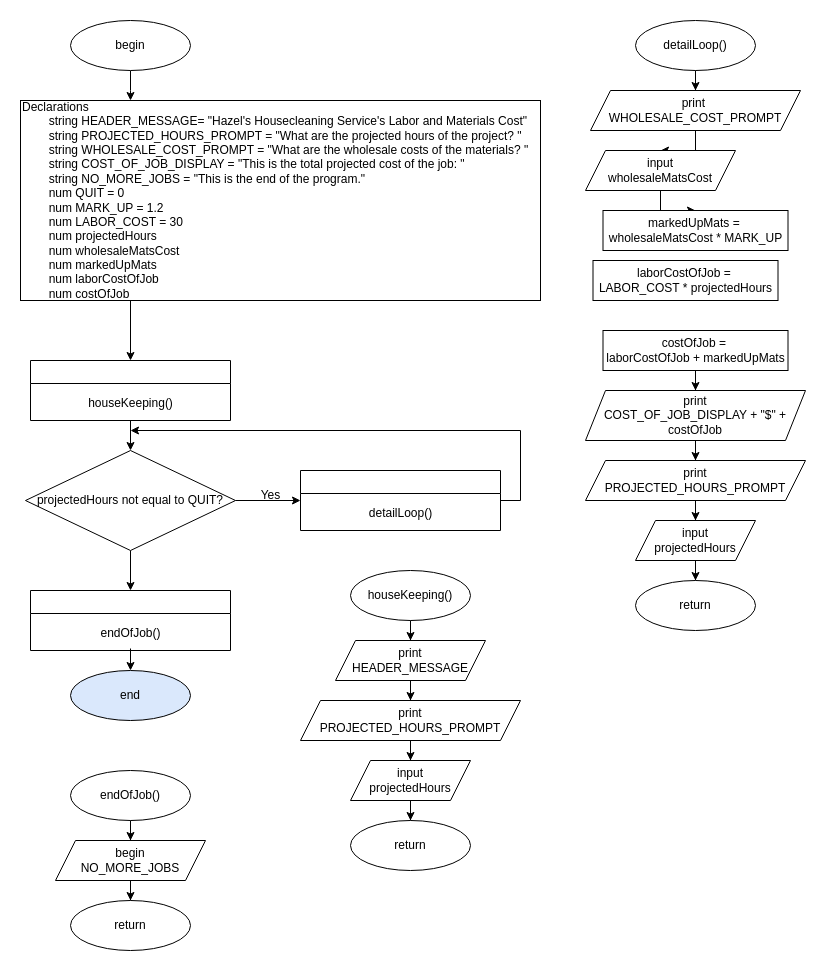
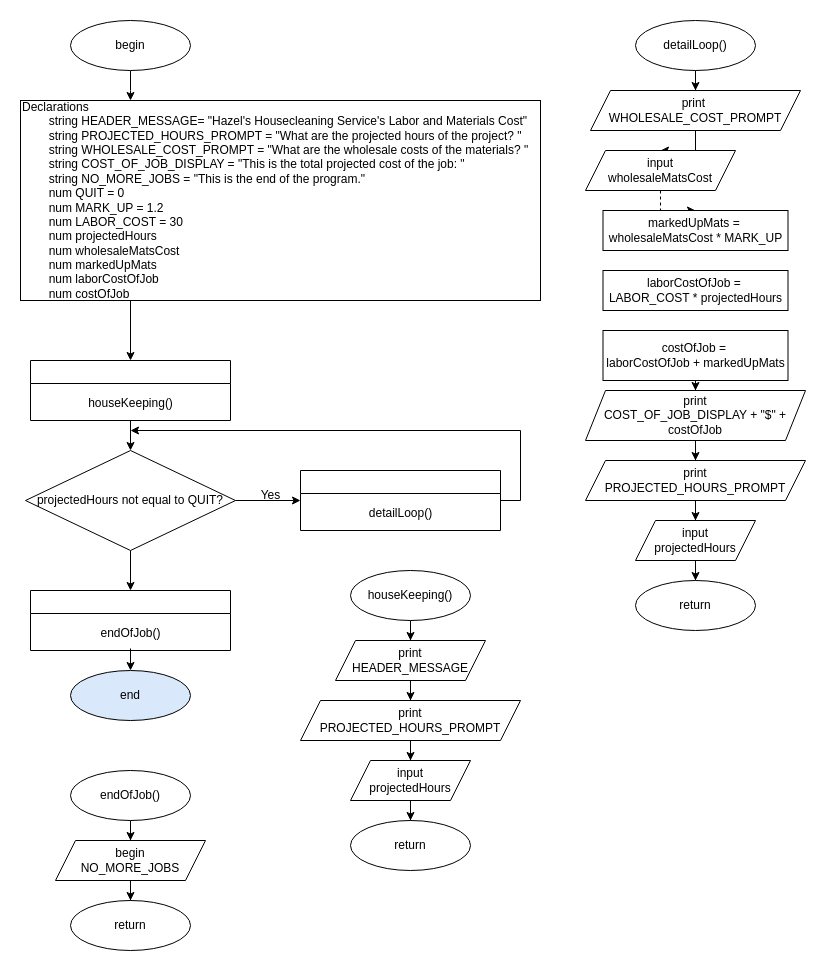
  <mxCell id="0" />
  <mxCell id="1" parent="0" />
  <mxCell id="2" value="" style="edgeStyle=orthogonalEdgeStyle;rounded=0;orthogonalLoop=1;jettySize=auto;html=1;" edge="1" parent="1" source="3" target="4"><mxGeometry relative="1" as="geometry"><Array as="points"><mxPoint x="130" y="90" /><mxPoint x="130" y="90" /></Array></mxGeometry></mxCell>
  <mxCell id="3" value="begin" style="ellipse;whiteSpace=wrap;html=1;" vertex="1" parent="1"><mxGeometry x="70" y="20" width="120" height="50" as="geometry" /></mxCell>
  <mxCell id="4" value="&lt;span style=&quot;&quot;&gt;Declarations&lt;/span&gt;&lt;div style=&quot;&quot;&gt;&lt;span style=&quot;white-space: pre;&quot;&gt;&#09;&lt;/span&gt;string HEADER_MESSAGE= &quot;Hazel's Housecleaning Service's Labor and Materials Cost&quot;&lt;/div&gt;&lt;div style=&quot;&quot;&gt;&lt;span style=&quot;white-space: pre;&quot;&gt;&#09;&lt;/span&gt;string PROJECTED_HOURS_PROMPT = &quot;What are the projected hours of the project? &quot;&lt;/div&gt;&lt;div style=&quot;&quot;&gt;&lt;span style=&quot;white-space: pre;&quot;&gt;&#09;&lt;/span&gt;string WHOLESALE_COST_PROMPT = &quot;What are the wholesale costs of the materials? &quot;&amp;nbsp;&lt;/div&gt;&lt;div style=&quot;&quot;&gt;&lt;span style=&quot;white-space: pre;&quot;&gt;&#09;&lt;/span&gt;string COST_OF_JOB_DISPLAY = &quot;This is the total projected cost of the job: &quot;&lt;/div&gt;&lt;div style=&quot;&quot;&gt;&lt;span style=&quot;white-space: pre;&quot;&gt;&#09;&lt;/span&gt;string NO_MORE_JOBS = &quot;This is the end of the program.&quot;&lt;br&gt;&lt;div&gt;&lt;span style=&quot;white-space: pre;&quot;&gt;&#09;&lt;/span&gt;num QUIT = 0&lt;br&gt;&lt;/div&gt;&lt;div&gt;&lt;span style=&quot;white-space: pre;&quot;&gt;&#09;&lt;/span&gt;num MARK_UP = 1.2&lt;br&gt;&lt;/div&gt;&lt;div&gt;&lt;span style=&quot;white-space: pre;&quot;&gt;&#09;&lt;/span&gt;num LABOR_COST = 30&lt;br&gt;&lt;/div&gt;&lt;div&gt;&lt;span style=&quot;white-space: pre;&quot;&gt;&#09;&lt;/span&gt;num projectedHours&lt;br&gt;&lt;/div&gt;&lt;div&gt;&lt;span style=&quot;white-space: pre;&quot;&gt;&#09;&lt;/span&gt;num wholesaleMatsCost&lt;/div&gt;&lt;div&gt;&lt;span style=&quot;white-space: pre;&quot;&gt;&#09;&lt;/span&gt;num markedUpMats&lt;br&gt;&lt;/div&gt;&lt;div&gt;&lt;span style=&quot;white-space: pre;&quot;&gt;&#09;&lt;/span&gt;num laborCostOfJob&lt;br&gt;&lt;/div&gt;&lt;div&gt;&lt;span style=&quot;white-space: pre;&quot;&gt;&#09;&lt;/span&gt;num costOfJob&lt;/div&gt;&lt;/div&gt;" style="rounded=0;whiteSpace=wrap;html=1;align=left;" vertex="1" parent="1"><mxGeometry x="20" y="100" width="520" height="200" as="geometry" /></mxCell>
  <mxCell id="5" value="" style="edgeStyle=orthogonalEdgeStyle;rounded=0;orthogonalLoop=1;jettySize=auto;html=1;" edge="1" parent="1" source="6" target="10"><mxGeometry relative="1" as="geometry" /></mxCell>
  <mxCell id="6" value="" style="swimlane;whiteSpace=wrap;html=1;" vertex="1" parent="1"><mxGeometry x="30" y="360" width="200" height="60" as="geometry" /></mxCell>
  <mxCell id="7" value="houseKeeping()" style="text;html=1;align=center;verticalAlign=middle;resizable=0;points=[];autosize=1;strokeColor=none;fillColor=none;" vertex="1" parent="6"><mxGeometry x="45" y="28" width="110" height="30" as="geometry" /></mxCell>
  <mxCell id="8" value="" style="edgeStyle=orthogonalEdgeStyle;rounded=0;orthogonalLoop=1;jettySize=auto;html=1;entryX=0;entryY=0.5;entryDx=0;entryDy=0;" edge="1" parent="1" source="10" target="20"><mxGeometry relative="1" as="geometry" /></mxCell>
  <mxCell id="9" value="" style="edgeStyle=orthogonalEdgeStyle;rounded=0;orthogonalLoop=1;jettySize=auto;html=1;entryX=0.5;entryY=0;entryDx=0;entryDy=0;" edge="1" parent="1" source="10" target="41"><mxGeometry relative="1" as="geometry" /></mxCell>
  <mxCell id="10" value="projectedHours not equal to QUIT?" style="rhombus;whiteSpace=wrap;html=1;" vertex="1" parent="1"><mxGeometry x="25" y="450" width="210" height="100" as="geometry" /></mxCell>
  <mxCell id="11" value="" style="edgeStyle=orthogonalEdgeStyle;rounded=0;orthogonalLoop=1;jettySize=auto;html=1;" edge="1" parent="1" source="12" target="14"><mxGeometry relative="1" as="geometry" /></mxCell>
  <mxCell id="12" value="houseKeeping()" style="ellipse;whiteSpace=wrap;html=1;" vertex="1" parent="1"><mxGeometry x="350" y="570" width="120" height="50" as="geometry" /></mxCell>
  <mxCell id="13" value="" style="edgeStyle=orthogonalEdgeStyle;rounded=0;orthogonalLoop=1;jettySize=auto;html=1;" edge="1" parent="1" source="14" target="16"><mxGeometry relative="1" as="geometry" /></mxCell>
  <mxCell id="14" value="print&lt;div&gt;HEADER_MESSAGE&lt;/div&gt;" style="shape=parallelogram;perimeter=parallelogramPerimeter;whiteSpace=wrap;html=1;fixedSize=1;" vertex="1" parent="1"><mxGeometry x="335" y="640" width="150" height="40" as="geometry" /></mxCell>
  <mxCell id="15" value="" style="edgeStyle=orthogonalEdgeStyle;rounded=0;orthogonalLoop=1;jettySize=auto;html=1;" edge="1" parent="1" source="16" target="18"><mxGeometry relative="1" as="geometry" /></mxCell>
  <mxCell id="16" value="print&lt;div&gt;PROJECTED_HOURS_PROMPT&lt;/div&gt;" style="shape=parallelogram;perimeter=parallelogramPerimeter;whiteSpace=wrap;html=1;fixedSize=1;" vertex="1" parent="1"><mxGeometry x="300" y="700" width="220" height="40" as="geometry" /></mxCell>
  <mxCell id="17" value="" style="edgeStyle=orthogonalEdgeStyle;rounded=0;orthogonalLoop=1;jettySize=auto;html=1;" edge="1" parent="1" source="18" target="19"><mxGeometry relative="1" as="geometry" /></mxCell>
  <mxCell id="18" value="input&lt;br&gt;&lt;div&gt;projectedHours&lt;/div&gt;" style="shape=parallelogram;perimeter=parallelogramPerimeter;whiteSpace=wrap;html=1;fixedSize=1;" vertex="1" parent="1"><mxGeometry x="350" y="760" width="120" height="40" as="geometry" /></mxCell>
  <mxCell id="19" value="return" style="ellipse;whiteSpace=wrap;html=1;" vertex="1" parent="1"><mxGeometry x="350" y="820" width="120" height="50" as="geometry" /></mxCell>
  <mxCell id="20" value="" style="swimlane;whiteSpace=wrap;html=1;" vertex="1" parent="1"><mxGeometry x="300" y="470" width="200" height="60" as="geometry" /></mxCell>
  <mxCell id="21" value="detailLoop()" style="text;html=1;align=center;verticalAlign=middle;resizable=0;points=[];autosize=1;strokeColor=none;fillColor=none;" vertex="1" parent="20"><mxGeometry x="55" y="28" width="90" height="30" as="geometry" /></mxCell>
  <mxCell id="22" value="Yes" style="text;html=1;align=center;verticalAlign=middle;resizable=0;points=[];autosize=1;strokeColor=none;fillColor=none;" vertex="1" parent="1"><mxGeometry x="250" y="480" width="40" height="30" as="geometry" /></mxCell>
  <mxCell id="23" value="" style="endArrow=classic;html=1;rounded=0;" edge="1" parent="1"><mxGeometry width="50" height="50" relative="1" as="geometry"><mxPoint x="500" y="500" as="sourcePoint" /><mxPoint x="130" y="430" as="targetPoint" /><Array as="points"><mxPoint x="520" y="500" /><mxPoint x="520" y="430" /></Array></mxGeometry></mxCell>
  <mxCell id="24" value="" style="edgeStyle=orthogonalEdgeStyle;rounded=0;orthogonalLoop=1;jettySize=auto;html=1;" edge="1" parent="1" source="25" target="27"><mxGeometry relative="1" as="geometry" /></mxCell>
  <mxCell id="25" value="detailLoop()" style="ellipse;whiteSpace=wrap;html=1;" vertex="1" parent="1"><mxGeometry x="635" y="20" width="120" height="50" as="geometry" /></mxCell>
  <mxCell id="26" value="" style="edgeStyle=orthogonalEdgeStyle;rounded=0;orthogonalLoop=1;jettySize=auto;html=1;" edge="1" parent="1" source="27" target="29"><mxGeometry relative="1" as="geometry" /></mxCell>
  <mxCell id="27" value="print&amp;nbsp;&lt;div&gt;WHOLESALE_COST_PROMPT&lt;/div&gt;" style="shape=parallelogram;perimeter=parallelogramPerimeter;whiteSpace=wrap;html=1;fixedSize=1;" vertex="1" parent="1"><mxGeometry x="590" y="90" width="210" height="40" as="geometry" /></mxCell>
- <mxCell id="28" value="" style="edgeStyle=orthogonalEdgeStyle;rounded=0;orthogonalLoop=1;jettySize=auto;html=1;" edge="1" parent="1" source="29" target="30"><mxGeometry relative="1" as="geometry" /></mxCell>
+ <mxCell id="28" value="" style="edgeStyle=orthogonalEdgeStyle;rounded=0;orthogonalLoop=1;jettySize=auto;html=1;dashed=1;" edge="1" parent="1" source="29" target="30"><mxGeometry relative="1" as="geometry" /></mxCell>
  <mxCell id="29" value="input&lt;div&gt;wholesaleMatsCost&lt;/div&gt;" style="shape=parallelogram;perimeter=parallelogramPerimeter;whiteSpace=wrap;html=1;fixedSize=1;" vertex="1" parent="1"><mxGeometry x="585" y="150" width="150" height="40" as="geometry" /></mxCell>
  <mxCell id="30" value="markedUpMats =&amp;nbsp;&lt;div&gt;wholesaleMatsCost * MARK_UP&lt;/div&gt;" style="rounded=0;whiteSpace=wrap;html=1;" vertex="1" parent="1"><mxGeometry x="602.5" y="210" width="185" height="40" as="geometry" /></mxCell>
- <mxCell id="31" value="laborCostOfJob =&amp;nbsp;&lt;div&gt;LABOR_COST * projectedHours&lt;/div&gt;" style="rounded=0;whiteSpace=wrap;html=1;" vertex="1" parent="1"><mxGeometry x="592.5" y="260" width="185" height="40" as="geometry" /></mxCell>
+ <mxCell id="31" value="laborCostOfJob =&amp;nbsp;&lt;div&gt;LABOR_COST * projectedHours&lt;/div&gt;" style="rounded=0;whiteSpace=wrap;html=1;" vertex="1" parent="1"><mxGeometry x="602.5" y="270" width="185" height="40" as="geometry" /></mxCell>
  <mxCell id="32" value="" style="edgeStyle=orthogonalEdgeStyle;rounded=0;orthogonalLoop=1;jettySize=auto;html=1;" edge="1" parent="1" source="33" target="35"><mxGeometry relative="1" as="geometry" /></mxCell>
- <mxCell id="33" value="costOfJob =&amp;nbsp;&lt;div&gt;laborCostOfJob + markedUpMats&lt;/div&gt;" style="rounded=0;whiteSpace=wrap;html=1;" vertex="1" parent="1"><mxGeometry x="602.5" y="330" width="185" height="40" as="geometry" /></mxCell>
+ <mxCell id="33" value="costOfJob =&amp;nbsp;&lt;div&gt;laborCostOfJob + markedUpMats&lt;/div&gt;" style="rounded=0;whiteSpace=wrap;html=1;" vertex="1" parent="1"><mxGeometry x="602.5" y="330" width="185" height="50" as="geometry" /></mxCell>
  <mxCell id="34" value="" style="edgeStyle=orthogonalEdgeStyle;rounded=0;orthogonalLoop=1;jettySize=auto;html=1;" edge="1" parent="1" source="35" target="37"><mxGeometry relative="1" as="geometry" /></mxCell>
  <mxCell id="35" value="print&lt;div&gt;COST_OF_JOB_DISPLAY + &quot;$&quot; + costOfJob&lt;/div&gt;" style="shape=parallelogram;perimeter=parallelogramPerimeter;whiteSpace=wrap;html=1;fixedSize=1;" vertex="1" parent="1"><mxGeometry x="585" y="390" width="220" height="50" as="geometry" /></mxCell>
  <mxCell id="36" value="" style="edgeStyle=orthogonalEdgeStyle;rounded=0;orthogonalLoop=1;jettySize=auto;html=1;" edge="1" parent="1" source="37" target="39"><mxGeometry relative="1" as="geometry" /></mxCell>
  <mxCell id="37" value="print&lt;div&gt;PROJECTED_HOURS_PROMPT&lt;/div&gt;" style="shape=parallelogram;perimeter=parallelogramPerimeter;whiteSpace=wrap;html=1;fixedSize=1;" vertex="1" parent="1"><mxGeometry x="585" y="460" width="220" height="40" as="geometry" /></mxCell>
  <mxCell id="38" value="" style="edgeStyle=orthogonalEdgeStyle;rounded=0;orthogonalLoop=1;jettySize=auto;html=1;" edge="1" parent="1" source="39" target="40"><mxGeometry relative="1" as="geometry" /></mxCell>
  <mxCell id="39" value="input&lt;br&gt;&lt;div&gt;projectedHours&lt;/div&gt;" style="shape=parallelogram;perimeter=parallelogramPerimeter;whiteSpace=wrap;html=1;fixedSize=1;" vertex="1" parent="1"><mxGeometry x="635" y="520" width="120" height="40" as="geometry" /></mxCell>
  <mxCell id="40" value="return" style="ellipse;whiteSpace=wrap;html=1;" vertex="1" parent="1"><mxGeometry x="635" y="580" width="120" height="50" as="geometry" /></mxCell>
  <mxCell id="41" value="" style="swimlane;whiteSpace=wrap;html=1;" vertex="1" parent="1"><mxGeometry x="30" y="590" width="200" height="60" as="geometry" /></mxCell>
  <mxCell id="42" value="endOfJob()" style="text;html=1;align=center;verticalAlign=middle;resizable=0;points=[];autosize=1;strokeColor=none;fillColor=none;" vertex="1" parent="41"><mxGeometry x="60" y="28" width="80" height="30" as="geometry" /></mxCell>
  <mxCell id="43" value="" style="endArrow=classic;html=1;rounded=0;entryX=0.5;entryY=0;entryDx=0;entryDy=0;" edge="1" parent="1" target="6"><mxGeometry width="50" height="50" relative="1" as="geometry"><mxPoint x="130" y="300" as="sourcePoint" /><mxPoint x="180" y="250" as="targetPoint" /></mxGeometry></mxCell>
  <mxCell id="44" value="" style="edgeStyle=orthogonalEdgeStyle;rounded=0;orthogonalLoop=1;jettySize=auto;html=1;entryX=0.5;entryY=0;entryDx=0;entryDy=0;" edge="1" parent="1" source="45" target="47"><mxGeometry relative="1" as="geometry" /></mxCell>
  <mxCell id="45" value="endOfJob()" style="ellipse;whiteSpace=wrap;html=1;" vertex="1" parent="1"><mxGeometry x="70" y="770" width="120" height="50" as="geometry" /></mxCell>
  <mxCell id="46" value="" style="edgeStyle=orthogonalEdgeStyle;rounded=0;orthogonalLoop=1;jettySize=auto;html=1;" edge="1" parent="1" source="47" target="48"><mxGeometry relative="1" as="geometry" /></mxCell>
  <mxCell id="47" value="begin&lt;div&gt;NO_MORE_JOBS&lt;/div&gt;" style="shape=parallelogram;perimeter=parallelogramPerimeter;whiteSpace=wrap;html=1;fixedSize=1;" vertex="1" parent="1"><mxGeometry x="55" y="840" width="150" height="40" as="geometry" /></mxCell>
  <mxCell id="48" value="return" style="ellipse;whiteSpace=wrap;html=1;" vertex="1" parent="1"><mxGeometry x="70" y="900" width="120" height="50" as="geometry" /></mxCell>
  <mxCell id="49" value="end" style="ellipse;whiteSpace=wrap;html=1;fillColor=#dae8fc;" vertex="1" parent="1"><mxGeometry x="70" y="670" width="120" height="50" as="geometry" /></mxCell>
  <mxCell id="50" value="" style="edgeStyle=orthogonalEdgeStyle;rounded=0;orthogonalLoop=1;jettySize=auto;html=1;" edge="1" parent="1" source="42" target="49"><mxGeometry relative="1" as="geometry" /></mxCell>
